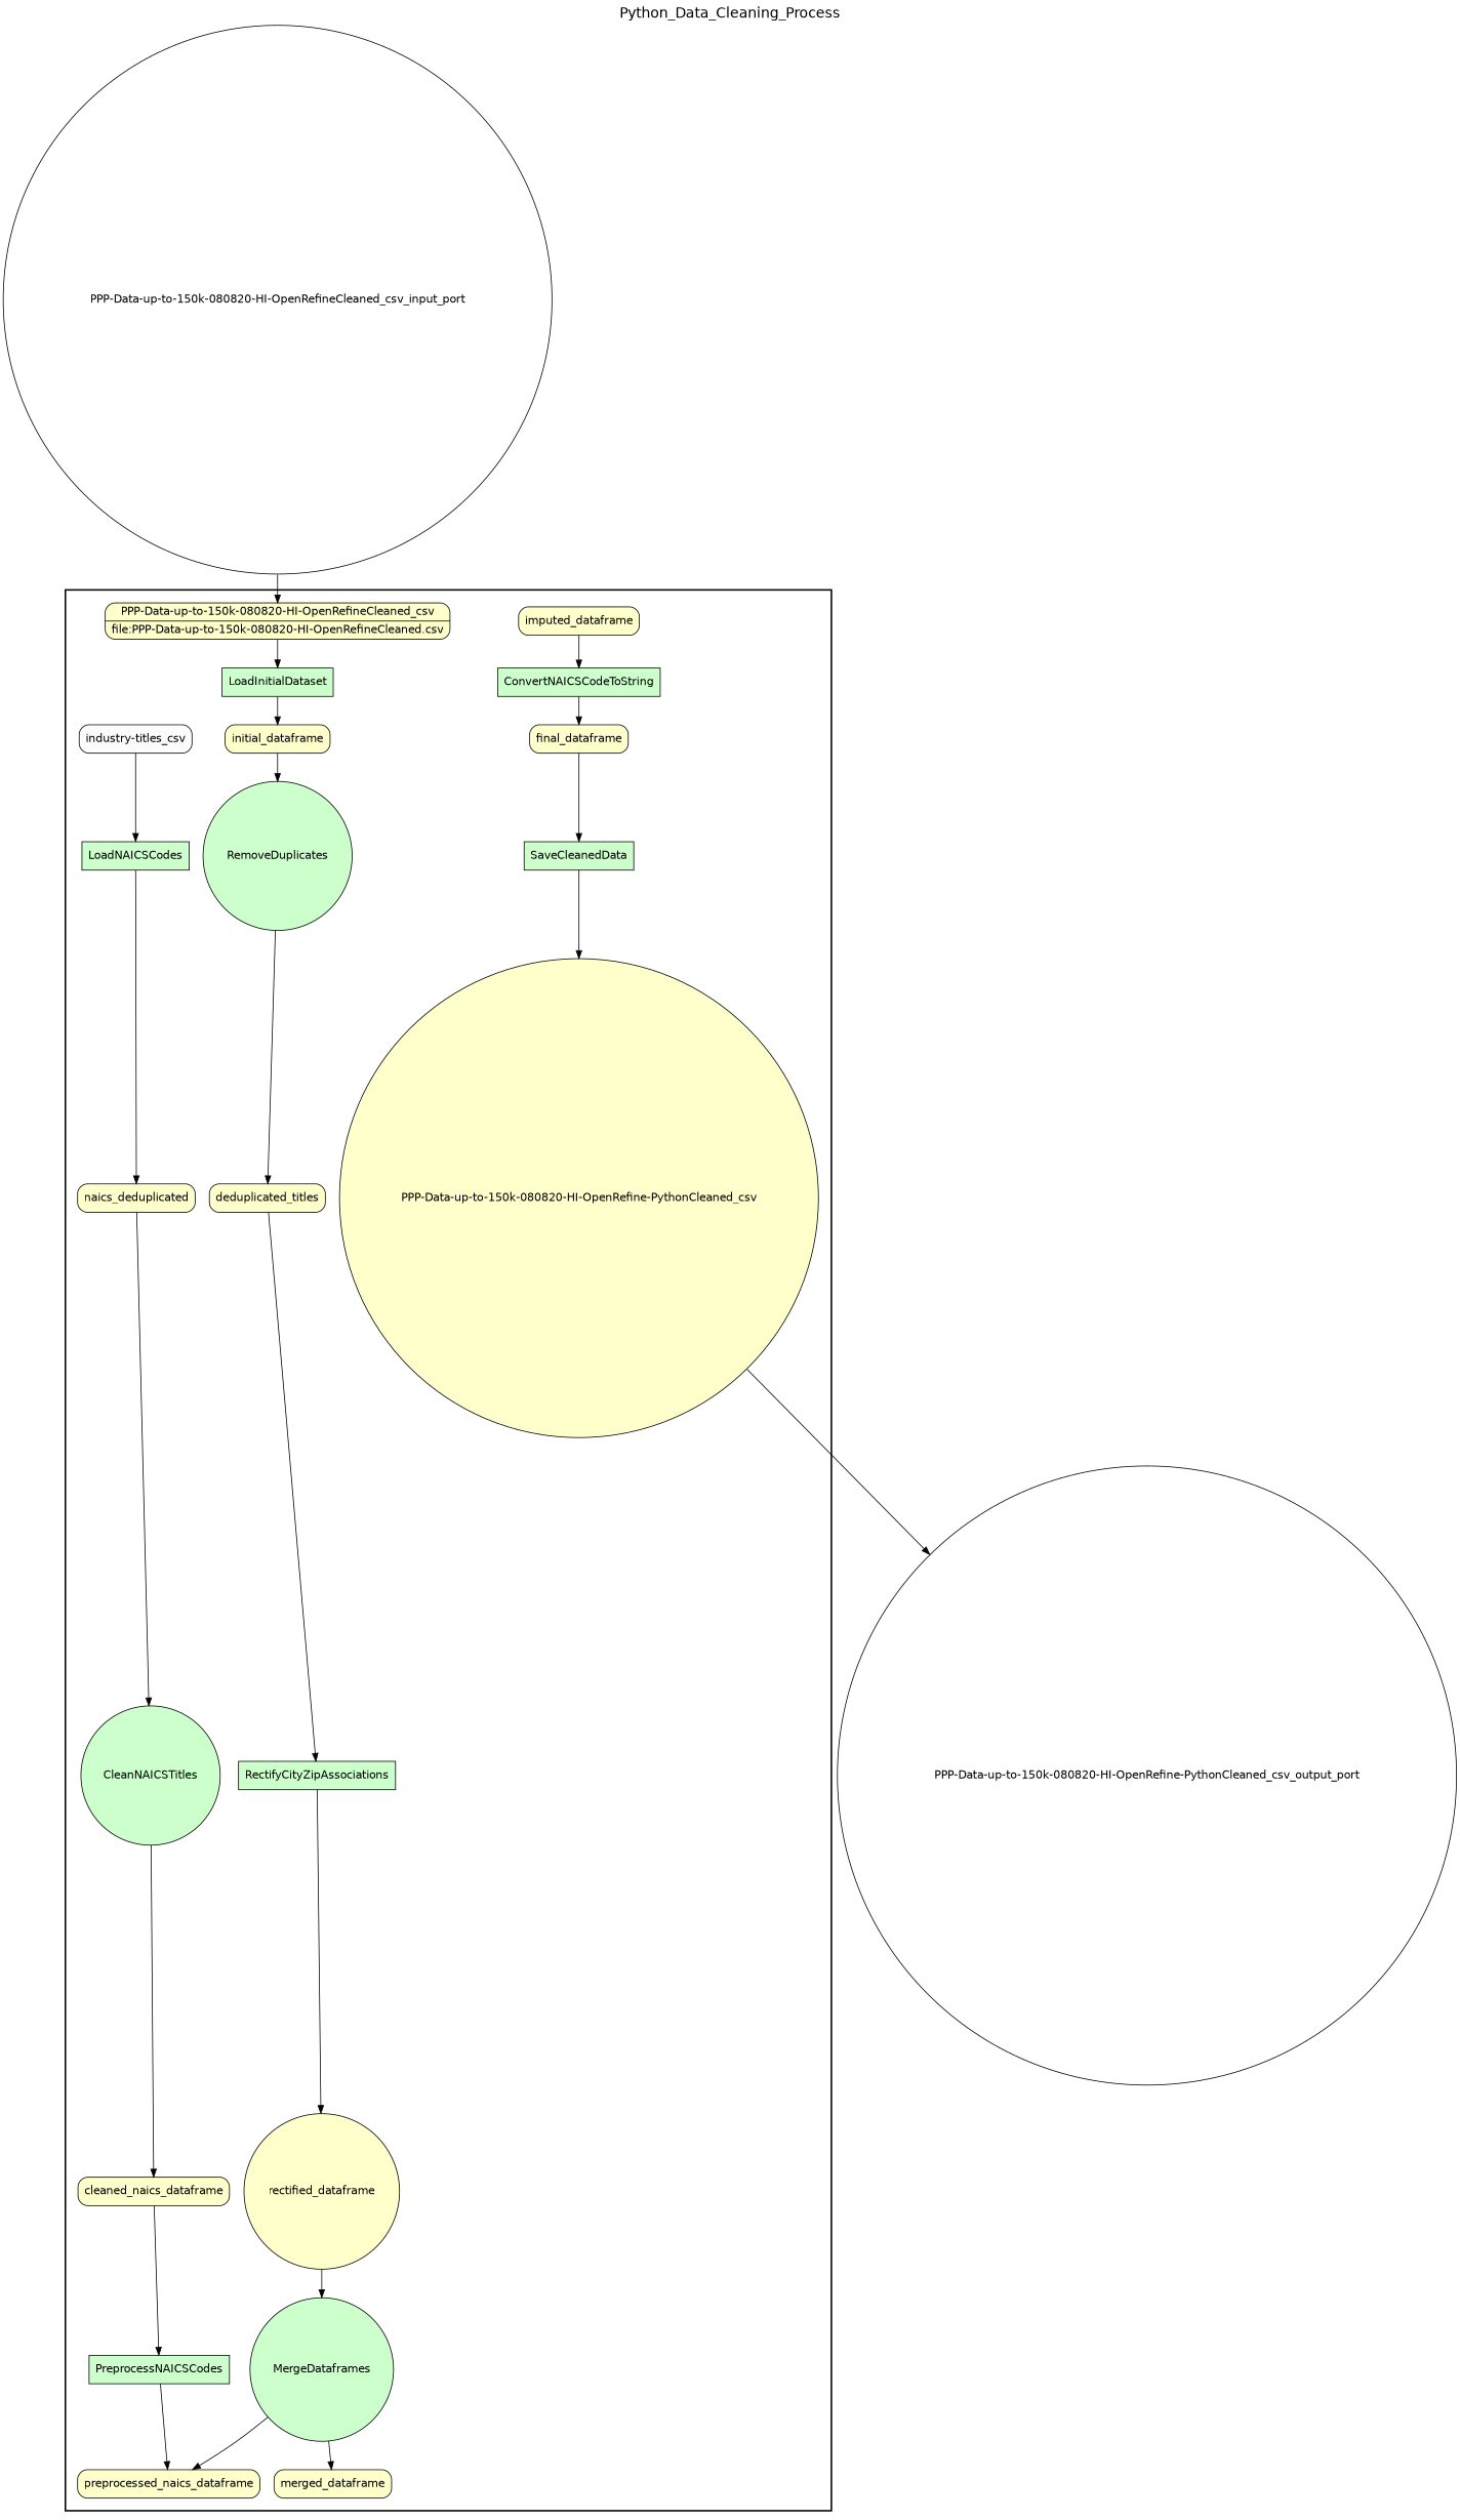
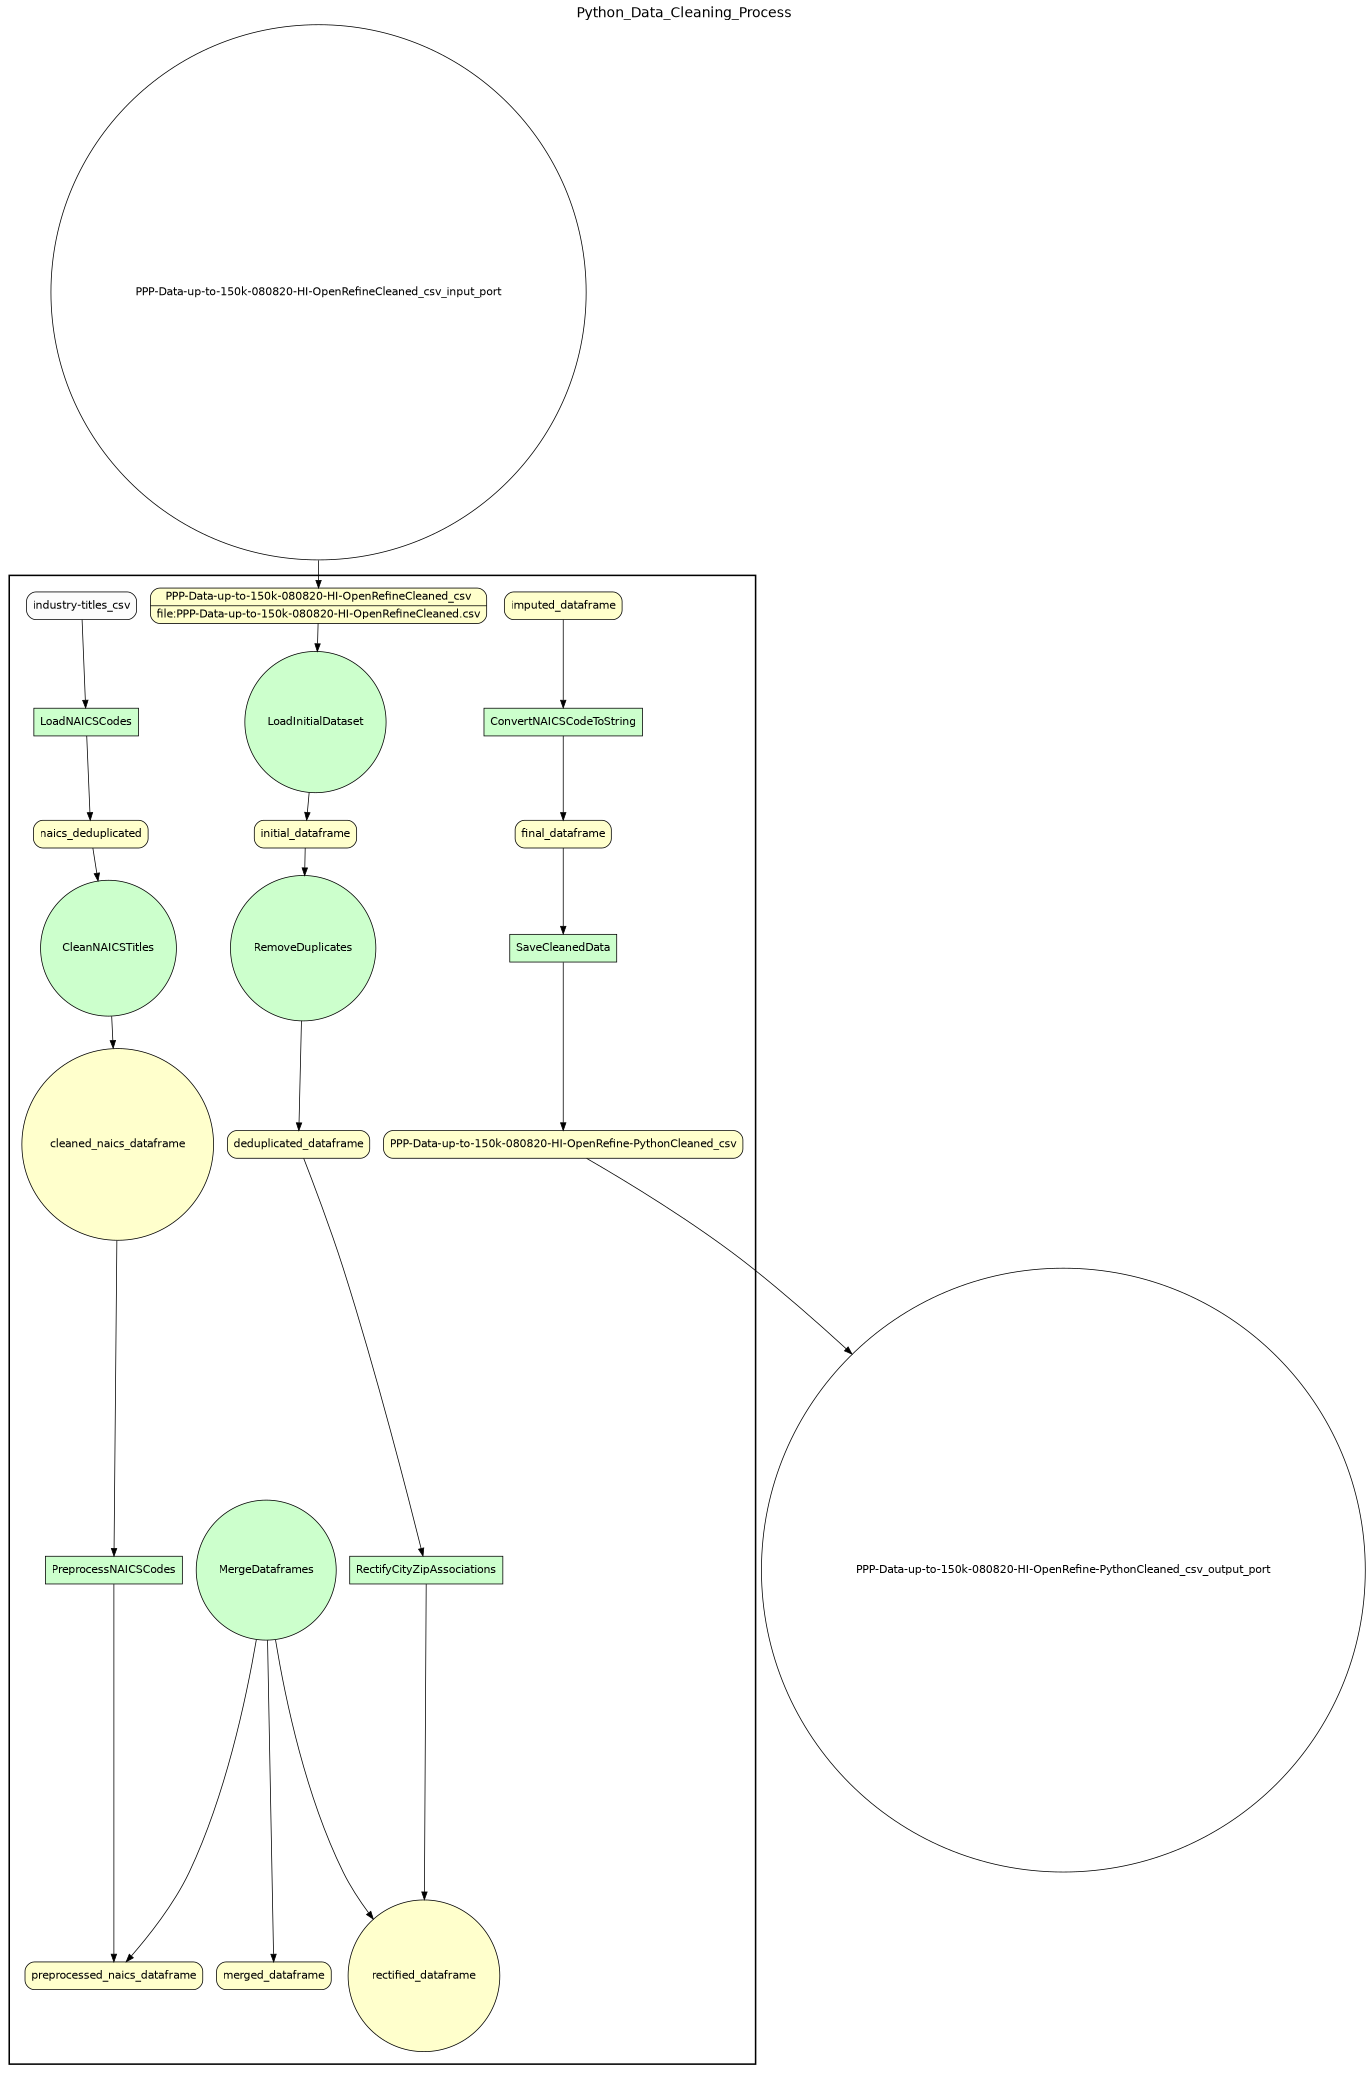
  digraph {
    fontname=Helvetica
    fontsize=18
    label=Python_Data_Cleaning_Process
    labelloc=t
    rankdir=TB
    node [fillcolor="#FFFFCC" fontname=Helvetica peripheries=1 shape=box style="rounded,filled"]
-   LoadInitialDataset [fillcolor="#CCFFCC" style=filled]
+   LoadInitialDataset [fillcolor="#CCFFCC" shape=circle style=filled]
    initial_dataframe
    RemoveDuplicates [fillcolor="#CCFFCC" shape=circle style=filled]
-   deduplicated_dataframe [label=deduplicated_titles]
+   deduplicated_dataframe
    RectifyCityZipAssociations [fillcolor="#CCFFCC" style=filled]
    rectified_dataframe [shape=circle]
    LoadNAICSCodes [fillcolor="#CCFFCC" style=filled]
    n8 [label=naics_deduplicated]
    CleanNAICSTitles [fillcolor="#CCFFCC" shape=circle style=filled]
-   cleaned_naics_dataframe
+   cleaned_naics_dataframe [shape=circle]
    PreprocessNAICSCodes [fillcolor="#CCFFCC" style=filled]
    preprocessed_naics_dataframe
    MergeDataframes [fillcolor="#CCFFCC" shape=circle style=filled]
    merged_dataframe
    imputed_dataframe
    ConvertNAICSCodeToString [fillcolor="#CCFFCC" style=filled]
    final_dataframe
    SaveCleanedData [fillcolor="#CCFFCC" style=filled]
-   "PPP-Data-up-to-150k-080820-HI-OpenRefine-PythonCleaned_csv" [shape=circle]
+   "PPP-Data-up-to-150k-080820-HI-OpenRefine-PythonCleaned_csv"
    n20 [label="{<f0> PPP-Data-up-to-150k-080820-HI-OpenRefineCleaned_csv |<f1> file\:PPP-Data-up-to-150k-080820-HI-OpenRefineCleaned.csv}" rankdir=LR shape=record]
    "industry-titles_csv" [fillcolor="#FCFCFC"]
    "PPP-Data-up-to-150k-080820-HI-OpenRefine-PythonCleaned_csv_output_port" [fillcolor="#FFFFFF" shape=circle width=0.2]
    "PPP-Data-up-to-150k-080820-HI-OpenRefineCleaned_csv_input_port" [fillcolor="#FFFFFF" shape=circle width=0.2]
    subgraph cluster_1 {
      color=black
      label=""
      penwidth=2
      subgraph cluster_2 {
        color=black
        label=""
        penwidth=0
        LoadInitialDataset
        initial_dataframe
        RemoveDuplicates
        deduplicated_dataframe
        RectifyCityZipAssociations
        rectified_dataframe
        LoadNAICSCodes
        n8
        CleanNAICSTitles
        cleaned_naics_dataframe
        PreprocessNAICSCodes
        preprocessed_naics_dataframe
        MergeDataframes
        merged_dataframe
        imputed_dataframe
        ConvertNAICSCodeToString
        final_dataframe
        SaveCleanedData
        "PPP-Data-up-to-150k-080820-HI-OpenRefine-PythonCleaned_csv"
        n20
        "industry-titles_csv"
      }
    }
    LoadInitialDataset -> initial_dataframe
    initial_dataframe -> RemoveDuplicates
    RemoveDuplicates -> deduplicated_dataframe
    deduplicated_dataframe -> RectifyCityZipAssociations
    RectifyCityZipAssociations -> rectified_dataframe
-   rectified_dataframe -> MergeDataframes
+   MergeDataframes -> rectified_dataframe
    LoadNAICSCodes -> n8
    n8 -> CleanNAICSTitles
    CleanNAICSTitles -> cleaned_naics_dataframe
    cleaned_naics_dataframe -> PreprocessNAICSCodes
    PreprocessNAICSCodes -> preprocessed_naics_dataframe
    MergeDataframes -> preprocessed_naics_dataframe
    MergeDataframes -> merged_dataframe
    imputed_dataframe -> ConvertNAICSCodeToString
    ConvertNAICSCodeToString -> final_dataframe
    final_dataframe -> SaveCleanedData
    SaveCleanedData -> "PPP-Data-up-to-150k-080820-HI-OpenRefine-PythonCleaned_csv"
    "PPP-Data-up-to-150k-080820-HI-OpenRefine-PythonCleaned_csv" -> "PPP-Data-up-to-150k-080820-HI-OpenRefine-PythonCleaned_csv_output_port"
    n20 -> LoadInitialDataset
    "industry-titles_csv" -> LoadNAICSCodes
    "PPP-Data-up-to-150k-080820-HI-OpenRefineCleaned_csv_input_port" -> n20
  }
